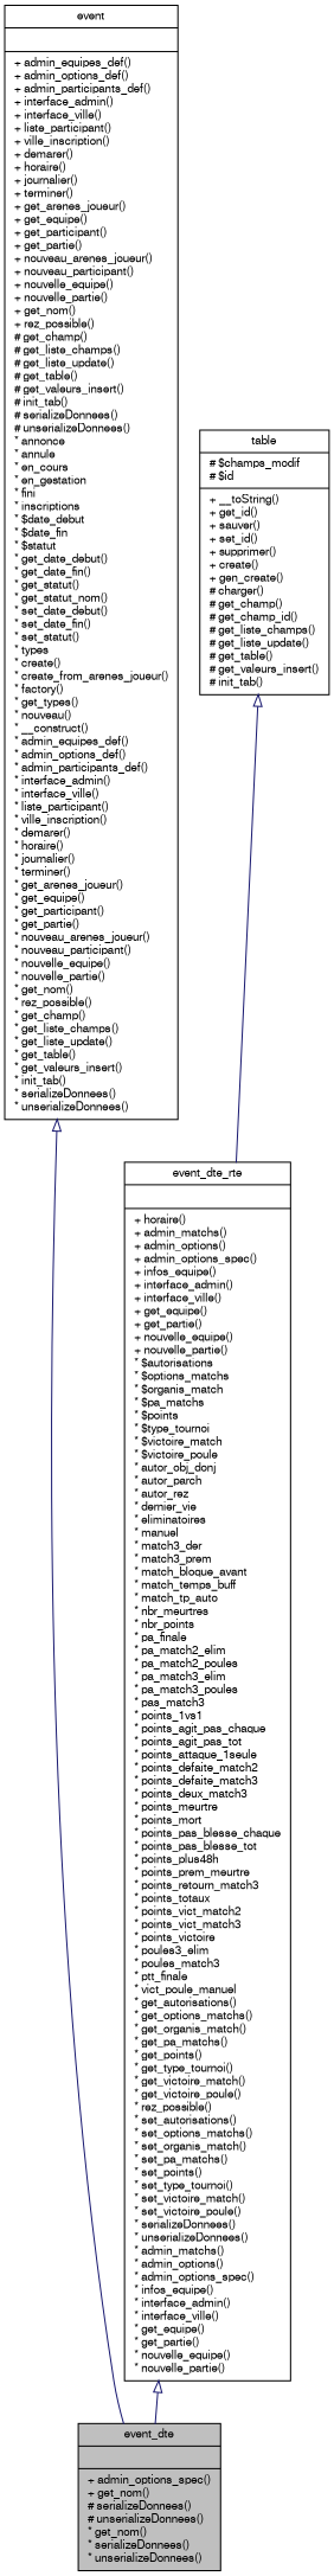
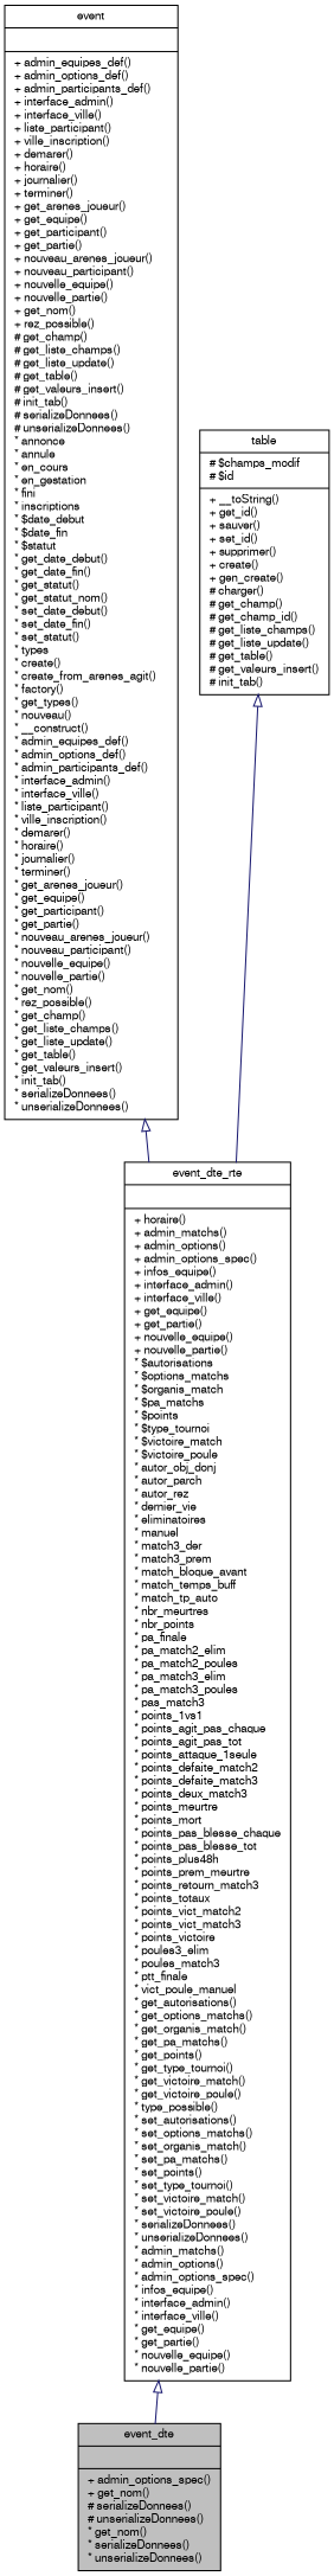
  digraph {
    node [color=black fontname=FreeSans fontsize=10 shape=record]
    edge [arrowtail=empty color=midnightblue dir=back fontname=FreeSans fontsize=10 labelfontname=FreeSans labelfontsize=10 style=solid]
    n1 [fillcolor=grey75 fontcolor=black height=0.2 label="{event_dte\n||+ admin_options_spec()\l+ get_nom()\l# serializeDonnees()\l# unserializeDonnees()\l* get_nom()\l* serializeDonnees()\l* unserializeDonnees()\l}" style=filled width=0.4]
-   n2 [height=0.2 label="{event_dte_rte\n||+ horaire()\l+ admin_matchs()\l+ admin_options()\l+ admin_options_spec()\l+ infos_equipe()\l+ interface_admin()\l+ interface_ville()\l+ get_equipe()\l+ get_partie()\l+ nouvelle_equipe()\l+ nouvelle_partie()\l* $autorisations\l* $options_matchs\l* $organis_match\l* $pa_matchs\l* $points\l* $type_tournoi\l* $victoire_match\l* $victoire_poule\l* autor_obj_donj\l* autor_parch\l* autor_rez\l* dernier_vie\l* eliminatoires\l* manuel\l* match3_der\l* match3_prem\l* match_bloque_avant\l* match_temps_buff\l* match_tp_auto\l* nbr_meurtres\l* nbr_points\l* pa_finale\l* pa_match2_elim\l* pa_match2_poules\l* pa_match3_elim\l* pa_match3_poules\l* pas_match3\l* points_1vs1\l* points_agit_pas_chaque\l* points_agit_pas_tot\l* points_attaque_1seule\l* points_defaite_match2\l* points_defaite_match3\l* points_deux_match3\l* points_meurtre\l* points_mort\l* points_pas_blesse_chaque\l* points_pas_blesse_tot\l* points_plus48h\l* points_prem_meurtre\l* points_retourn_match3\l* points_totaux\l* points_vict_match2\l* points_vict_match3\l* points_victoire\l* poules3_elim\l* poules_match3\l* ptt_finale\l* vict_poule_manuel\l* get_autorisations()\l* get_options_matchs()\l* get_organis_match()\l* get_pa_matchs()\l* get_points()\l* get_type_tournoi()\l* get_victoire_match()\l* get_victoire_poule()\l* rez_possible()\l* set_autorisations()\l* set_options_matchs()\l* set_organis_match()\l* set_pa_matchs()\l* set_points()\l* set_type_tournoi()\l* set_victoire_match()\l* set_victoire_poule()\l* serializeDonnees()\l* unserializeDonnees()\l* admin_matchs()\l* admin_options()\l* admin_options_spec()\l* infos_equipe()\l* interface_admin()\l* interface_ville()\l* get_equipe()\l* get_partie()\l* nouvelle_equipe()\l* nouvelle_partie()\l}" width=0.4]
-   n3 [height=0.2 label="{event\n||+ admin_equipes_def()\l+ admin_options_def()\l+ admin_participants_def()\l+ interface_admin()\l+ interface_ville()\l+ liste_participant()\l+ ville_inscription()\l+ demarer()\l+ horaire()\l+ journalier()\l+ terminer()\l+ get_arenes_joueur()\l+ get_equipe()\l+ get_participant()\l+ get_partie()\l+ nouveau_arenes_joueur()\l+ nouveau_participant()\l+ nouvelle_equipe()\l+ nouvelle_partie()\l+ get_nom()\l+ rez_possible()\l# get_champ()\l# get_liste_champs()\l# get_liste_update()\l# get_table()\l# get_valeurs_insert()\l# init_tab()\l# serializeDonnees()\l# unserializeDonnees()\l* annonce\l* annule\l* en_cours\l* en_gestation\l* fini\l* inscriptions\l* $date_debut\l* $date_fin\l* $statut\l* get_date_debut()\l* get_date_fin()\l* get_statut()\l* get_statut_nom()\l* set_date_debut()\l* set_date_fin()\l* set_statut()\l* types\l* create()\l* create_from_arenes_joueur()\l* factory()\l* get_types()\l* nouveau()\l* __construct()\l* admin_equipes_def()\l* admin_options_def()\l* admin_participants_def()\l* interface_admin()\l* interface_ville()\l* liste_participant()\l* ville_inscription()\l* demarer()\l* horaire()\l* journalier()\l* terminer()\l* get_arenes_joueur()\l* get_equipe()\l* get_participant()\l* get_partie()\l* nouveau_arenes_joueur()\l* nouveau_participant()\l* nouvelle_equipe()\l* nouvelle_partie()\l* get_nom()\l* rez_possible()\l* get_champ()\l* get_liste_champs()\l* get_liste_update()\l* get_table()\l* get_valeurs_insert()\l* init_tab()\l* serializeDonnees()\l* unserializeDonnees()\l}" width=0.4]
+   n2 [height=0.2 label="{event_dte_rte\n||+ horaire()\l+ admin_matchs()\l+ admin_options()\l+ admin_options_spec()\l+ infos_equipe()\l+ interface_admin()\l+ interface_ville()\l+ get_equipe()\l+ get_partie()\l+ nouvelle_equipe()\l+ nouvelle_partie()\l* $autorisations\l* $options_matchs\l* $organis_match\l* $pa_matchs\l* $points\l* $type_tournoi\l* $victoire_match\l* $victoire_poule\l* autor_obj_donj\l* autor_parch\l* autor_rez\l* dernier_vie\l* eliminatoires\l* manuel\l* match3_der\l* match3_prem\l* match_bloque_avant\l* match_temps_buff\l* match_tp_auto\l* nbr_meurtres\l* nbr_points\l* pa_finale\l* pa_match2_elim\l* pa_match2_poules\l* pa_match3_elim\l* pa_match3_poules\l* pas_match3\l* points_1vs1\l* points_agit_pas_chaque\l* points_agit_pas_tot\l* points_attaque_1seule\l* points_defaite_match2\l* points_defaite_match3\l* points_deux_match3\l* points_meurtre\l* points_mort\l* points_pas_blesse_chaque\l* points_pas_blesse_tot\l* points_plus48h\l* points_prem_meurtre\l* points_retourn_match3\l* points_totaux\l* points_vict_match2\l* points_vict_match3\l* points_victoire\l* poules3_elim\l* poules_match3\l* ptt_finale\l* vict_poule_manuel\l* get_autorisations()\l* get_options_matchs()\l* get_organis_match()\l* get_pa_matchs()\l* get_points()\l* get_type_tournoi()\l* get_victoire_match()\l* get_victoire_poule()\l* type_possible()\l* set_autorisations()\l* set_options_matchs()\l* set_organis_match()\l* set_pa_matchs()\l* set_points()\l* set_type_tournoi()\l* set_victoire_match()\l* set_victoire_poule()\l* serializeDonnees()\l* unserializeDonnees()\l* admin_matchs()\l* admin_options()\l* admin_options_spec()\l* infos_equipe()\l* interface_admin()\l* interface_ville()\l* get_equipe()\l* get_partie()\l* nouvelle_equipe()\l* nouvelle_partie()\l}" width=0.4]
+   n3 [height=0.2 label="{event\n||+ admin_equipes_def()\l+ admin_options_def()\l+ admin_participants_def()\l+ interface_admin()\l+ interface_ville()\l+ liste_participant()\l+ ville_inscription()\l+ demarer()\l+ horaire()\l+ journalier()\l+ terminer()\l+ get_arenes_joueur()\l+ get_equipe()\l+ get_participant()\l+ get_partie()\l+ nouveau_arenes_joueur()\l+ nouveau_participant()\l+ nouvelle_equipe()\l+ nouvelle_partie()\l+ get_nom()\l+ rez_possible()\l# get_champ()\l# get_liste_champs()\l# get_liste_update()\l# get_table()\l# get_valeurs_insert()\l# init_tab()\l# serializeDonnees()\l# unserializeDonnees()\l* annonce\l* annule\l* en_cours\l* en_gestation\l* fini\l* inscriptions\l* $date_debut\l* $date_fin\l* $statut\l* get_date_debut()\l* get_date_fin()\l* get_statut()\l* get_statut_nom()\l* set_date_debut()\l* set_date_fin()\l* set_statut()\l* types\l* create()\l* create_from_arenes_agit()\l* factory()\l* get_types()\l* nouveau()\l* __construct()\l* admin_equipes_def()\l* admin_options_def()\l* admin_participants_def()\l* interface_admin()\l* interface_ville()\l* liste_participant()\l* ville_inscription()\l* demarer()\l* horaire()\l* journalier()\l* terminer()\l* get_arenes_joueur()\l* get_equipe()\l* get_participant()\l* get_partie()\l* nouveau_arenes_joueur()\l* nouveau_participant()\l* nouvelle_equipe()\l* nouvelle_partie()\l* get_nom()\l* rez_possible()\l* get_champ()\l* get_liste_champs()\l* get_liste_update()\l* get_table()\l* get_valeurs_insert()\l* init_tab()\l* serializeDonnees()\l* unserializeDonnees()\l}" width=0.4]
    n4 [height=0.2 label="{table\n|# $champs_modif\l# $id\l|+ __toString()\l+ get_id()\l+ sauver()\l+ set_id()\l+ supprimer()\l+ create()\l+ gen_create()\l# charger()\l# get_champ()\l# get_champ_id()\l# get_liste_champs()\l# get_liste_update()\l# get_table()\l# get_valeurs_insert()\l# init_tab()\l}" width=0.4]
    n2 -> n1
-   n3 -> n1
+   n3 -> n2
    n4 -> n2
  }
